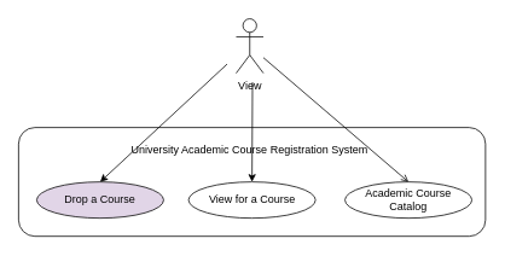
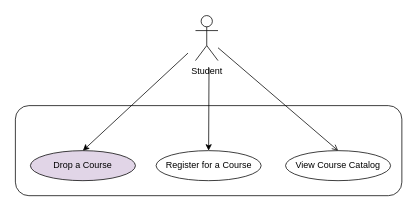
  <mxCell id="0" />
  <mxCell id="1" parent="0" />
- <mxCell id="2" value="View" style="shape=umlActor;verticalLabelPosition=bottom;verticalAlign=top;html=1;outlineConnect=0;" vertex="1" parent="1"><mxGeometry x="260" y="20" width="30" height="60" as="geometry" /></mxCell>
+ <mxCell id="2" value="Student" style="shape=umlActor;verticalLabelPosition=bottom;verticalAlign=top;html=1;outlineConnect=0;" vertex="1" parent="1"><mxGeometry x="260" y="20" width="30" height="60" as="geometry" /></mxCell>
  <mxCell id="3" value="" style="rounded=1;whiteSpace=wrap;html=1;" vertex="1" parent="1"><mxGeometry x="20" y="140" width="515" height="120" as="geometry" /></mxCell>
- <mxCell id="4" value="University Academic Course Registration System&lt;br&gt;" style="text;html=1;strokeColor=none;fillColor=none;align=center;verticalAlign=middle;whiteSpace=wrap;rounded=0;" vertex="1" parent="1"><mxGeometry x="100" y="150" width="350" height="30" as="geometry" /></mxCell>
  <mxCell id="5" value="Drop a Course" style="ellipse;whiteSpace=wrap;html=1;fillColor=#e1d5e7;" vertex="1" parent="1"><mxGeometry x="40" y="200" width="140" height="40" as="geometry" /></mxCell>
- <mxCell id="6" value="View for a Course" style="ellipse;whiteSpace=wrap;html=1;" vertex="1" parent="1"><mxGeometry x="207.5" y="200" width="140" height="40" as="geometry" /></mxCell>
- <mxCell id="7" value="Academic Course Catalog" style="ellipse;whiteSpace=wrap;html=1;" vertex="1" parent="1"><mxGeometry x="380" y="200" width="140" height="40" as="geometry" /></mxCell>
+ <mxCell id="6" value="Register for a Course" style="ellipse;whiteSpace=wrap;html=1;" vertex="1" parent="1"><mxGeometry x="207.5" y="200" width="140" height="40" as="geometry" /></mxCell>
+ <mxCell id="7" value="View Course Catalog" style="ellipse;whiteSpace=wrap;html=1;" vertex="1" parent="1"><mxGeometry x="380" y="200" width="140" height="40" as="geometry" /></mxCell>
  <mxCell id="8" style="edgeStyle=none;html=1;entryX=0.5;entryY=0;entryDx=0;entryDy=0;endArrow=open;" edge="1" parent="1" source="2" target="7"><mxGeometry relative="1" as="geometry"><mxPoint x="280" y="50" as="sourcePoint" /></mxGeometry></mxCell>
  <mxCell id="9" style="edgeStyle=none;html=1;entryX=0.5;entryY=0;entryDx=0;entryDy=0;" edge="1" parent="1" target="5"><mxGeometry relative="1" as="geometry"><mxPoint x="250" y="70" as="sourcePoint" /></mxGeometry></mxCell>
  <mxCell id="10" style="edgeStyle=none;html=1;" edge="1" parent="1" target="6"><mxGeometry relative="1" as="geometry"><mxPoint x="278" y="90" as="sourcePoint" /><Array as="points" /></mxGeometry></mxCell>
